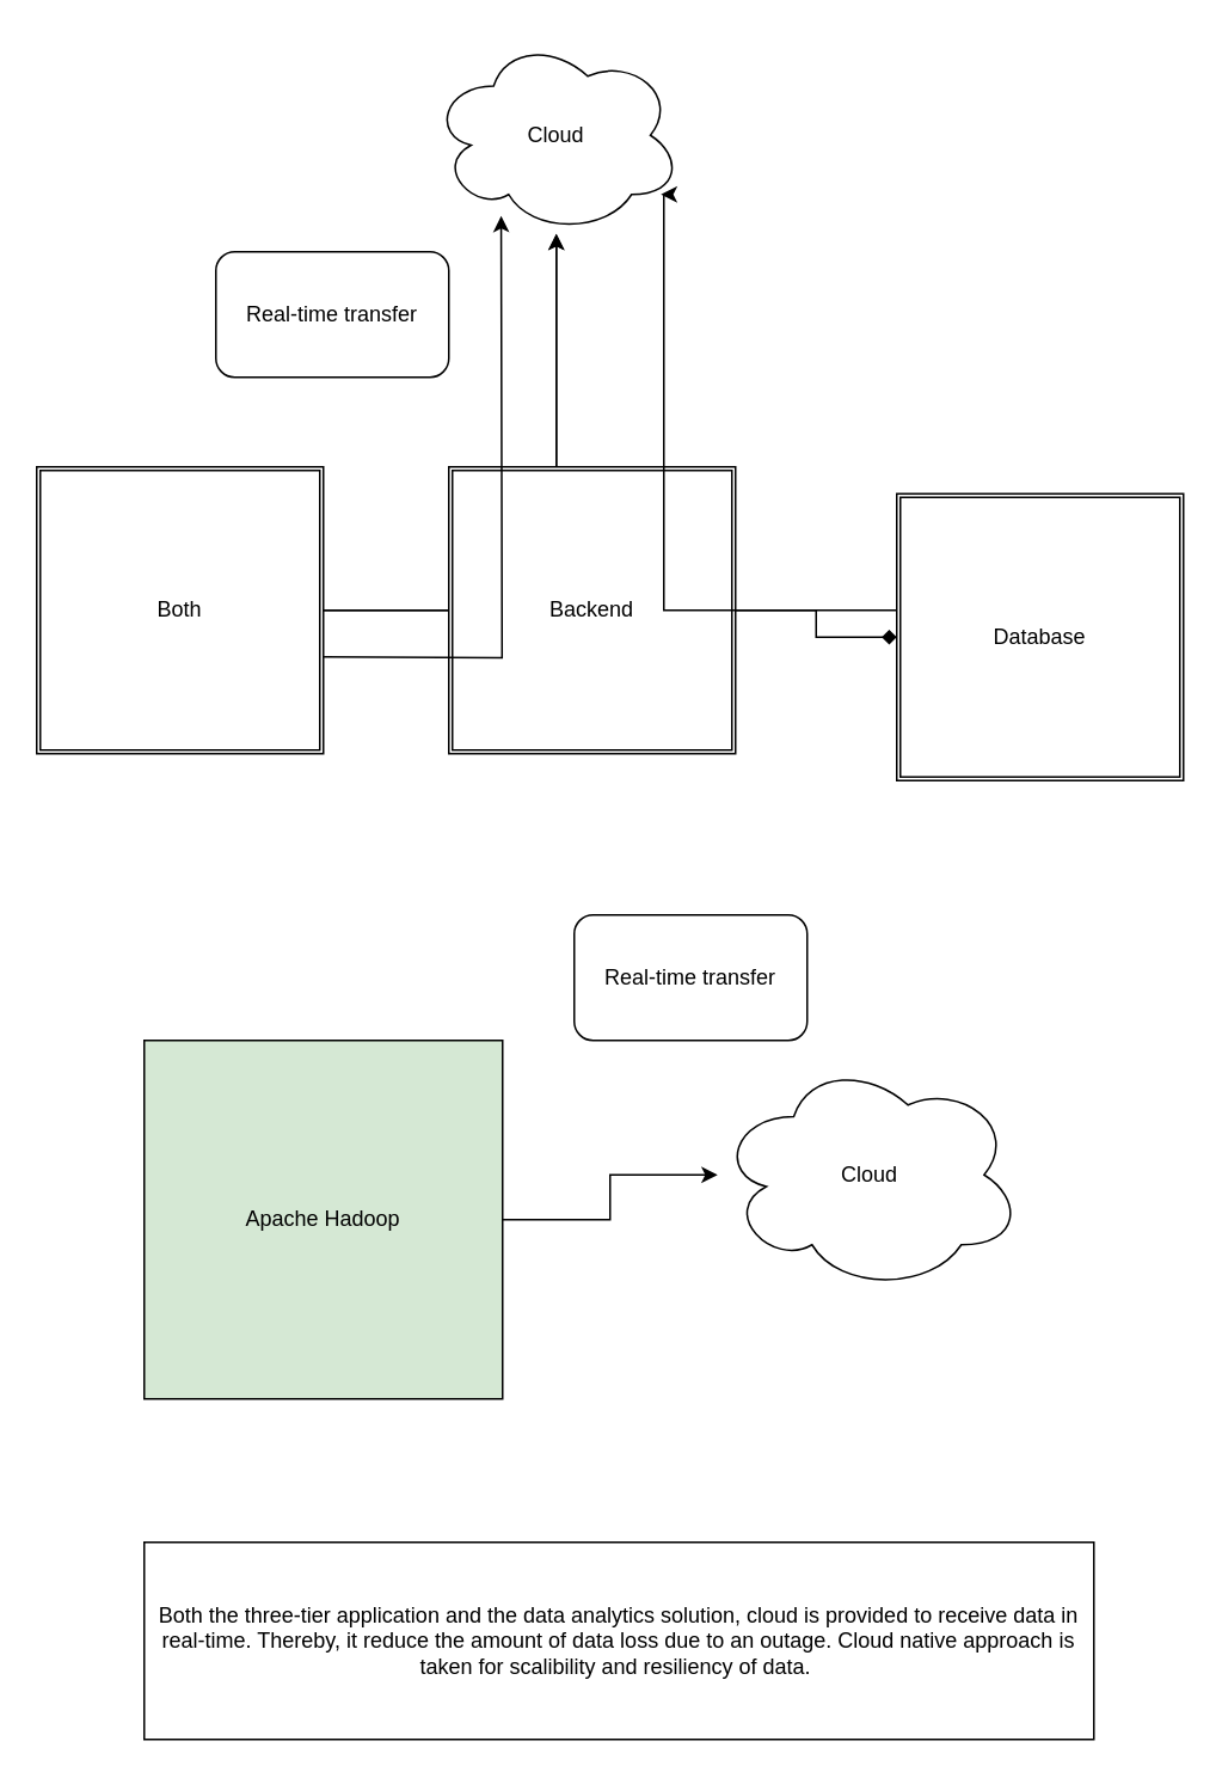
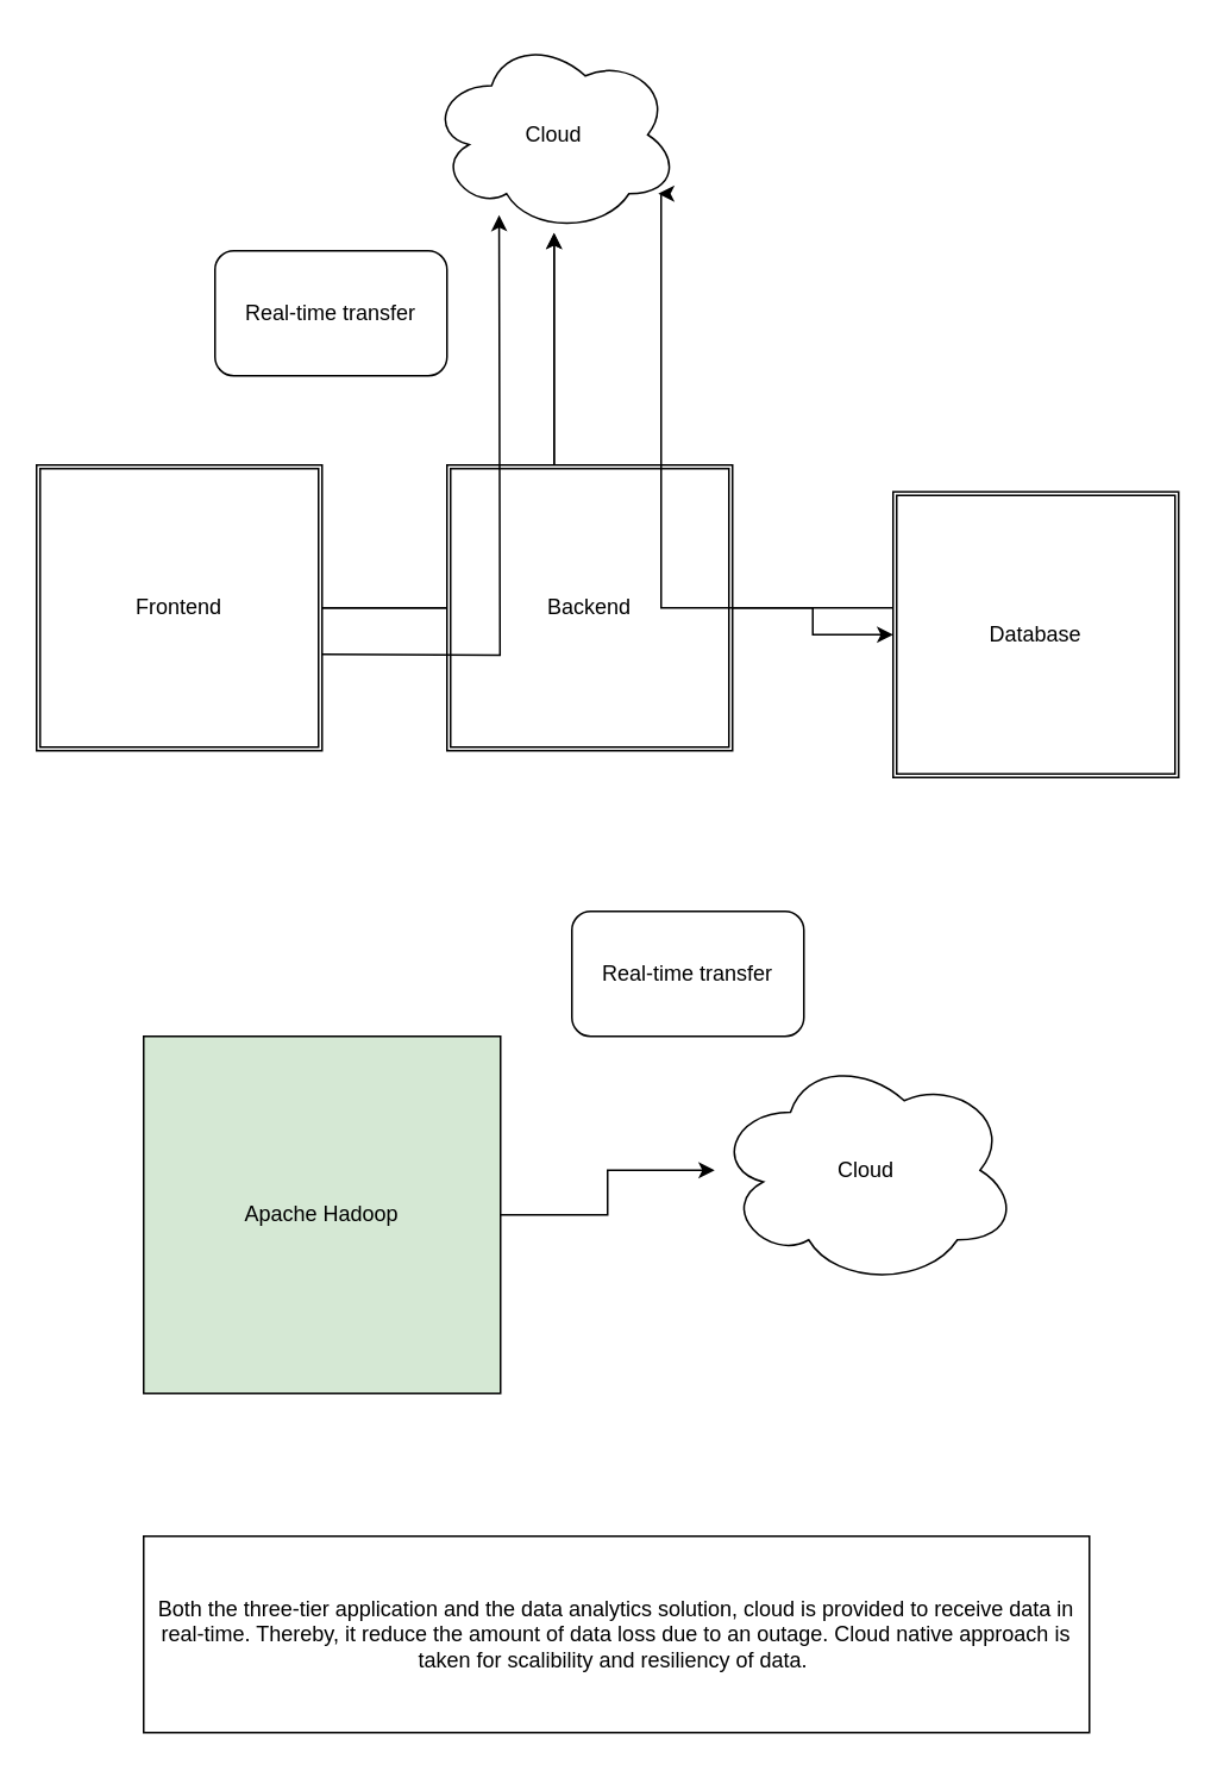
  <mxCell id="0" />
  <mxCell id="1" parent="0" />
  <mxCell id="2" value="" style="edgeStyle=orthogonalEdgeStyle;rounded=0;orthogonalLoop=1;jettySize=auto;html=1;" edge="1" parent="1" source="4" target="9"><mxGeometry relative="1" as="geometry" /></mxCell>
  <mxCell id="3" style="edgeStyle=orthogonalEdgeStyle;rounded=0;orthogonalLoop=1;jettySize=auto;html=1;" edge="1" parent="1" source="4" target="9"><mxGeometry relative="1" as="geometry" /></mxCell>
- <mxCell id="4" value="Both" style="shape=ext;double=1;whiteSpace=wrap;html=1;aspect=fixed;" vertex="1" parent="1"><mxGeometry x="20" y="260" width="160" height="160" as="geometry" /></mxCell>
- <mxCell id="5" value="" style="edgeStyle=orthogonalEdgeStyle;rounded=0;orthogonalLoop=1;jettySize=auto;html=1;endArrow=diamond;" edge="1" parent="1" source="6" target="8"><mxGeometry relative="1" as="geometry" /></mxCell>
+ <mxCell id="4" value="Frontend" style="shape=ext;double=1;whiteSpace=wrap;html=1;aspect=fixed;" vertex="1" parent="1"><mxGeometry x="20" y="260" width="160" height="160" as="geometry" /></mxCell>
+ <mxCell id="5" value="" style="edgeStyle=orthogonalEdgeStyle;rounded=0;orthogonalLoop=1;jettySize=auto;html=1;" edge="1" parent="1" source="6" target="8"><mxGeometry relative="1" as="geometry" /></mxCell>
  <mxCell id="6" value="Backend" style="shape=ext;double=1;whiteSpace=wrap;html=1;aspect=fixed;" vertex="1" parent="1"><mxGeometry x="250" y="260" width="160" height="160" as="geometry" /></mxCell>
  <mxCell id="7" value="" style="edgeStyle=orthogonalEdgeStyle;rounded=0;orthogonalLoop=1;jettySize=auto;html=1;entryX=0.917;entryY=0.8;entryDx=0;entryDy=0;entryPerimeter=0;" edge="1" parent="1" source="8" target="9"><mxGeometry relative="1" as="geometry"><mxPoint x="560" y="170" as="targetPoint" /><Array as="points"><mxPoint x="370" y="340" /></Array></mxGeometry></mxCell>
  <mxCell id="8" value="Database" style="shape=ext;double=1;whiteSpace=wrap;html=1;aspect=fixed;" vertex="1" parent="1"><mxGeometry x="500" y="275" width="160" height="160" as="geometry" /></mxCell>
  <mxCell id="9" value="Cloud" style="ellipse;shape=cloud;whiteSpace=wrap;html=1;" vertex="1" parent="1"><mxGeometry x="240" y="20" width="140" height="110" as="geometry" /></mxCell>
  <mxCell id="10" style="edgeStyle=orthogonalEdgeStyle;rounded=0;orthogonalLoop=1;jettySize=auto;html=1;entryX=0.16;entryY=0.55;entryDx=0;entryDy=0;entryPerimeter=0;" edge="1" parent="1"><mxGeometry relative="1" as="geometry"><mxPoint x="180" y="366" as="sourcePoint" /><mxPoint x="279.2" y="120" as="targetPoint" /></mxGeometry></mxCell>
  <mxCell id="11" value="" style="edgeStyle=orthogonalEdgeStyle;rounded=0;orthogonalLoop=1;jettySize=auto;html=1;" edge="1" parent="1" source="12" target="13"><mxGeometry relative="1" as="geometry" /></mxCell>
  <mxCell id="12" value="Apache Hadoop" style="whiteSpace=wrap;html=1;aspect=fixed;fillColor=#d5e8d4;" vertex="1" parent="1"><mxGeometry x="80" y="580" width="200" height="200" as="geometry" /></mxCell>
  <mxCell id="13" value="Cloud" style="ellipse;shape=cloud;whiteSpace=wrap;html=1;" vertex="1" parent="1"><mxGeometry x="400" y="590" width="170" height="130" as="geometry" /></mxCell>
  <mxCell id="14" value="Real-time transfer" style="rounded=1;whiteSpace=wrap;html=1;" vertex="1" parent="1"><mxGeometry x="120" y="140" width="130" height="70" as="geometry" /></mxCell>
  <mxCell id="15" value="Real-time transfer" style="rounded=1;whiteSpace=wrap;html=1;" vertex="1" parent="1"><mxGeometry x="320" y="510" width="130" height="70" as="geometry" /></mxCell>
  <mxCell id="16" value="Both the three-tier application and the data analytics solution, cloud is provided to receive data in real-time. Thereby, it reduce the amount of data loss due to an outage. Cloud native approach is taken for scalibility and resiliency of data.&amp;nbsp;" style="rounded=0;whiteSpace=wrap;html=1;" vertex="1" parent="1"><mxGeometry x="80" y="860" width="530" height="110" as="geometry" /></mxCell>
